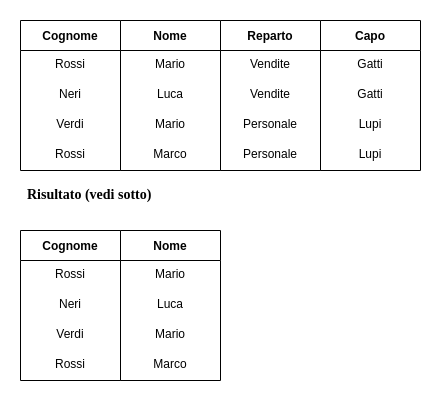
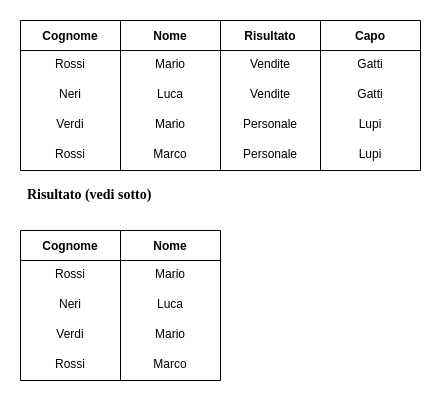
  <mxCell id="0" />
  <mxCell id="1" parent="0" />
  <mxCell id="2" value="Cognome" style="swimlane;startSize=30;" parent="1" vertex="1"><mxGeometry x="20" y="20" width="100" height="150" as="geometry" /></mxCell>
  <mxCell id="3" value="Rossi" style="text;strokeColor=none;fillColor=none;spacingLeft=4;spacingRight=4;overflow=hidden;rotatable=0;points=[[0,0.5],[1,0.5]];portConstraint=eastwest;fontSize=12;align=center;" parent="2" vertex="1"><mxGeometry y="30" width="100" height="30" as="geometry" /></mxCell>
  <mxCell id="4" value="Neri" style="text;strokeColor=none;fillColor=none;spacingLeft=4;spacingRight=4;overflow=hidden;rotatable=0;points=[[0,0.5],[1,0.5]];portConstraint=eastwest;fontSize=12;align=center;" parent="2" vertex="1"><mxGeometry y="60" width="100" height="30" as="geometry" /></mxCell>
  <mxCell id="5" value="Verdi" style="text;strokeColor=none;fillColor=none;spacingLeft=4;spacingRight=4;overflow=hidden;rotatable=0;points=[[0,0.5],[1,0.5]];portConstraint=eastwest;fontSize=12;align=center;" parent="2" vertex="1"><mxGeometry y="90" width="100" height="30" as="geometry" /></mxCell>
  <mxCell id="6" value="Nome" style="swimlane;startSize=30;" parent="1" vertex="1"><mxGeometry x="120" y="20" width="100" height="150" as="geometry" /></mxCell>
  <mxCell id="7" value="Mario" style="text;strokeColor=none;fillColor=none;spacingLeft=4;spacingRight=4;overflow=hidden;rotatable=0;points=[[0,0.5],[1,0.5]];portConstraint=eastwest;fontSize=12;align=center;" parent="6" vertex="1"><mxGeometry y="30" width="100" height="30" as="geometry" /></mxCell>
  <mxCell id="8" value="Luca" style="text;strokeColor=none;fillColor=none;spacingLeft=4;spacingRight=4;overflow=hidden;rotatable=0;points=[[0,0.5],[1,0.5]];portConstraint=eastwest;fontSize=12;align=center;" parent="6" vertex="1"><mxGeometry y="60" width="100" height="30" as="geometry" /></mxCell>
  <mxCell id="9" value="Mario" style="text;strokeColor=none;fillColor=none;spacingLeft=4;spacingRight=4;overflow=hidden;rotatable=0;points=[[0,0.5],[1,0.5]];portConstraint=eastwest;fontSize=12;align=center;" parent="6" vertex="1"><mxGeometry y="90" width="100" height="30" as="geometry" /></mxCell>
  <mxCell id="10" value="Marco" style="text;strokeColor=none;fillColor=none;spacingLeft=4;spacingRight=4;overflow=hidden;rotatable=0;points=[[0,0.5],[1,0.5]];portConstraint=eastwest;fontSize=12;align=center;" parent="6" vertex="1"><mxGeometry y="120" width="100" height="30" as="geometry" /></mxCell>
- <mxCell id="11" value="Reparto" style="swimlane;startSize=30;" parent="1" vertex="1"><mxGeometry x="220" y="20" width="100" height="150" as="geometry" /></mxCell>
+ <mxCell id="11" value="Risultato" style="swimlane;startSize=30;" parent="1" vertex="1"><mxGeometry x="220" y="20" width="100" height="150" as="geometry" /></mxCell>
  <mxCell id="12" value="Vendite" style="text;strokeColor=none;fillColor=none;spacingLeft=4;spacingRight=4;overflow=hidden;rotatable=0;points=[[0,0.5],[1,0.5]];portConstraint=eastwest;fontSize=12;align=center;" parent="11" vertex="1"><mxGeometry y="30" width="100" height="30" as="geometry" /></mxCell>
  <mxCell id="13" value="Vendite" style="text;strokeColor=none;fillColor=none;spacingLeft=4;spacingRight=4;overflow=hidden;rotatable=0;points=[[0,0.5],[1,0.5]];portConstraint=eastwest;fontSize=12;align=center;" parent="11" vertex="1"><mxGeometry y="60" width="100" height="30" as="geometry" /></mxCell>
  <mxCell id="14" value="Personale" style="text;strokeColor=none;fillColor=none;spacingLeft=4;spacingRight=4;overflow=hidden;rotatable=0;points=[[0,0.5],[1,0.5]];portConstraint=eastwest;fontSize=12;align=center;" parent="11" vertex="1"><mxGeometry y="90" width="100" height="30" as="geometry" /></mxCell>
  <mxCell id="15" value="Personale" style="text;strokeColor=none;fillColor=none;spacingLeft=4;spacingRight=4;overflow=hidden;rotatable=0;points=[[0,0.5],[1,0.5]];portConstraint=eastwest;fontSize=12;align=center;" parent="11" vertex="1"><mxGeometry y="120" width="100" height="30" as="geometry" /></mxCell>
  <mxCell id="16" value="Cognome" style="swimlane;startSize=30;" parent="1" vertex="1"><mxGeometry x="20" y="230" width="100" height="150" as="geometry" /></mxCell>
  <mxCell id="17" value="Rossi" style="text;strokeColor=none;fillColor=none;spacingLeft=4;spacingRight=4;overflow=hidden;rotatable=0;points=[[0,0.5],[1,0.5]];portConstraint=eastwest;fontSize=12;align=center;" parent="16" vertex="1"><mxGeometry y="30" width="100" height="30" as="geometry" /></mxCell>
  <mxCell id="18" value="Nome" style="swimlane;startSize=30;" parent="1" vertex="1"><mxGeometry x="120" y="230" width="100" height="150" as="geometry" /></mxCell>
  <mxCell id="19" value="Mario" style="text;strokeColor=none;fillColor=none;spacingLeft=4;spacingRight=4;overflow=hidden;rotatable=0;points=[[0,0.5],[1,0.5]];portConstraint=eastwest;fontSize=12;align=center;" parent="18" vertex="1"><mxGeometry y="30" width="100" height="30" as="geometry" /></mxCell>
  <mxCell id="20" value="Luca" style="text;strokeColor=none;fillColor=none;spacingLeft=4;spacingRight=4;overflow=hidden;rotatable=0;points=[[0,0.5],[1,0.5]];portConstraint=eastwest;fontSize=12;align=center;" vertex="1" parent="18"><mxGeometry y="60" width="100" height="30" as="geometry" /></mxCell>
  <mxCell id="21" value="Mario" style="text;strokeColor=none;fillColor=none;spacingLeft=4;spacingRight=4;overflow=hidden;rotatable=0;points=[[0,0.5],[1,0.5]];portConstraint=eastwest;fontSize=12;align=center;" vertex="1" parent="18"><mxGeometry y="90" width="100" height="30" as="geometry" /></mxCell>
  <mxCell id="22" value="Marco" style="text;strokeColor=none;fillColor=none;spacingLeft=4;spacingRight=4;overflow=hidden;rotatable=0;points=[[0,0.5],[1,0.5]];portConstraint=eastwest;fontSize=12;align=center;" vertex="1" parent="18"><mxGeometry y="120" width="100" height="30" as="geometry" /></mxCell>
  <mxCell id="23" value="Risultato (vedi sotto)" style="text;html=1;align=left;verticalAlign=middle;resizable=0;points=[];autosize=1;strokeColor=none;fillColor=none;fontStyle=1;fontFamily=Times New Roman;fontSize=14;" parent="1" vertex="1"><mxGeometry x="25" y="180" width="150" height="30" as="geometry" /></mxCell>
  <mxCell id="24" value="Capo" style="swimlane;startSize=30;" parent="1" vertex="1"><mxGeometry x="320" y="20" width="100" height="150" as="geometry" /></mxCell>
  <mxCell id="25" value="Gatti" style="text;strokeColor=none;fillColor=none;spacingLeft=4;spacingRight=4;overflow=hidden;rotatable=0;points=[[0,0.5],[1,0.5]];portConstraint=eastwest;fontSize=12;align=center;" parent="24" vertex="1"><mxGeometry y="30" width="100" height="30" as="geometry" /></mxCell>
  <mxCell id="26" value="Gatti" style="text;strokeColor=none;fillColor=none;spacingLeft=4;spacingRight=4;overflow=hidden;rotatable=0;points=[[0,0.5],[1,0.5]];portConstraint=eastwest;fontSize=12;align=center;" parent="24" vertex="1"><mxGeometry y="60" width="100" height="30" as="geometry" /></mxCell>
  <mxCell id="27" value="Lupi" style="text;strokeColor=none;fillColor=none;spacingLeft=4;spacingRight=4;overflow=hidden;rotatable=0;points=[[0,0.5],[1,0.5]];portConstraint=eastwest;fontSize=12;align=center;" parent="24" vertex="1"><mxGeometry y="90" width="100" height="30" as="geometry" /></mxCell>
  <mxCell id="28" value="Lupi" style="text;strokeColor=none;fillColor=none;spacingLeft=4;spacingRight=4;overflow=hidden;rotatable=0;points=[[0,0.5],[1,0.5]];portConstraint=eastwest;fontSize=12;align=center;" parent="24" vertex="1"><mxGeometry y="120" width="100" height="30" as="geometry" /></mxCell>
  <mxCell id="29" value="Rossi" style="text;strokeColor=none;fillColor=none;spacingLeft=4;spacingRight=4;overflow=hidden;rotatable=0;points=[[0,0.5],[1,0.5]];portConstraint=eastwest;fontSize=12;align=center;" parent="1" vertex="1"><mxGeometry x="20" y="140" width="100" height="30" as="geometry" /></mxCell>
  <mxCell id="30" value="Neri" style="text;strokeColor=none;fillColor=none;spacingLeft=4;spacingRight=4;overflow=hidden;rotatable=0;points=[[0,0.5],[1,0.5]];portConstraint=eastwest;fontSize=12;align=center;" vertex="1" parent="1"><mxGeometry x="20" y="290" width="100" height="30" as="geometry" /></mxCell>
  <mxCell id="31" value="Verdi" style="text;strokeColor=none;fillColor=none;spacingLeft=4;spacingRight=4;overflow=hidden;rotatable=0;points=[[0,0.5],[1,0.5]];portConstraint=eastwest;fontSize=12;align=center;" vertex="1" parent="1"><mxGeometry x="20" y="320" width="100" height="30" as="geometry" /></mxCell>
  <mxCell id="32" value="Rossi" style="text;strokeColor=none;fillColor=none;spacingLeft=4;spacingRight=4;overflow=hidden;rotatable=0;points=[[0,0.5],[1,0.5]];portConstraint=eastwest;fontSize=12;align=center;" vertex="1" parent="1"><mxGeometry x="20" y="350" width="100" height="30" as="geometry" /></mxCell>
